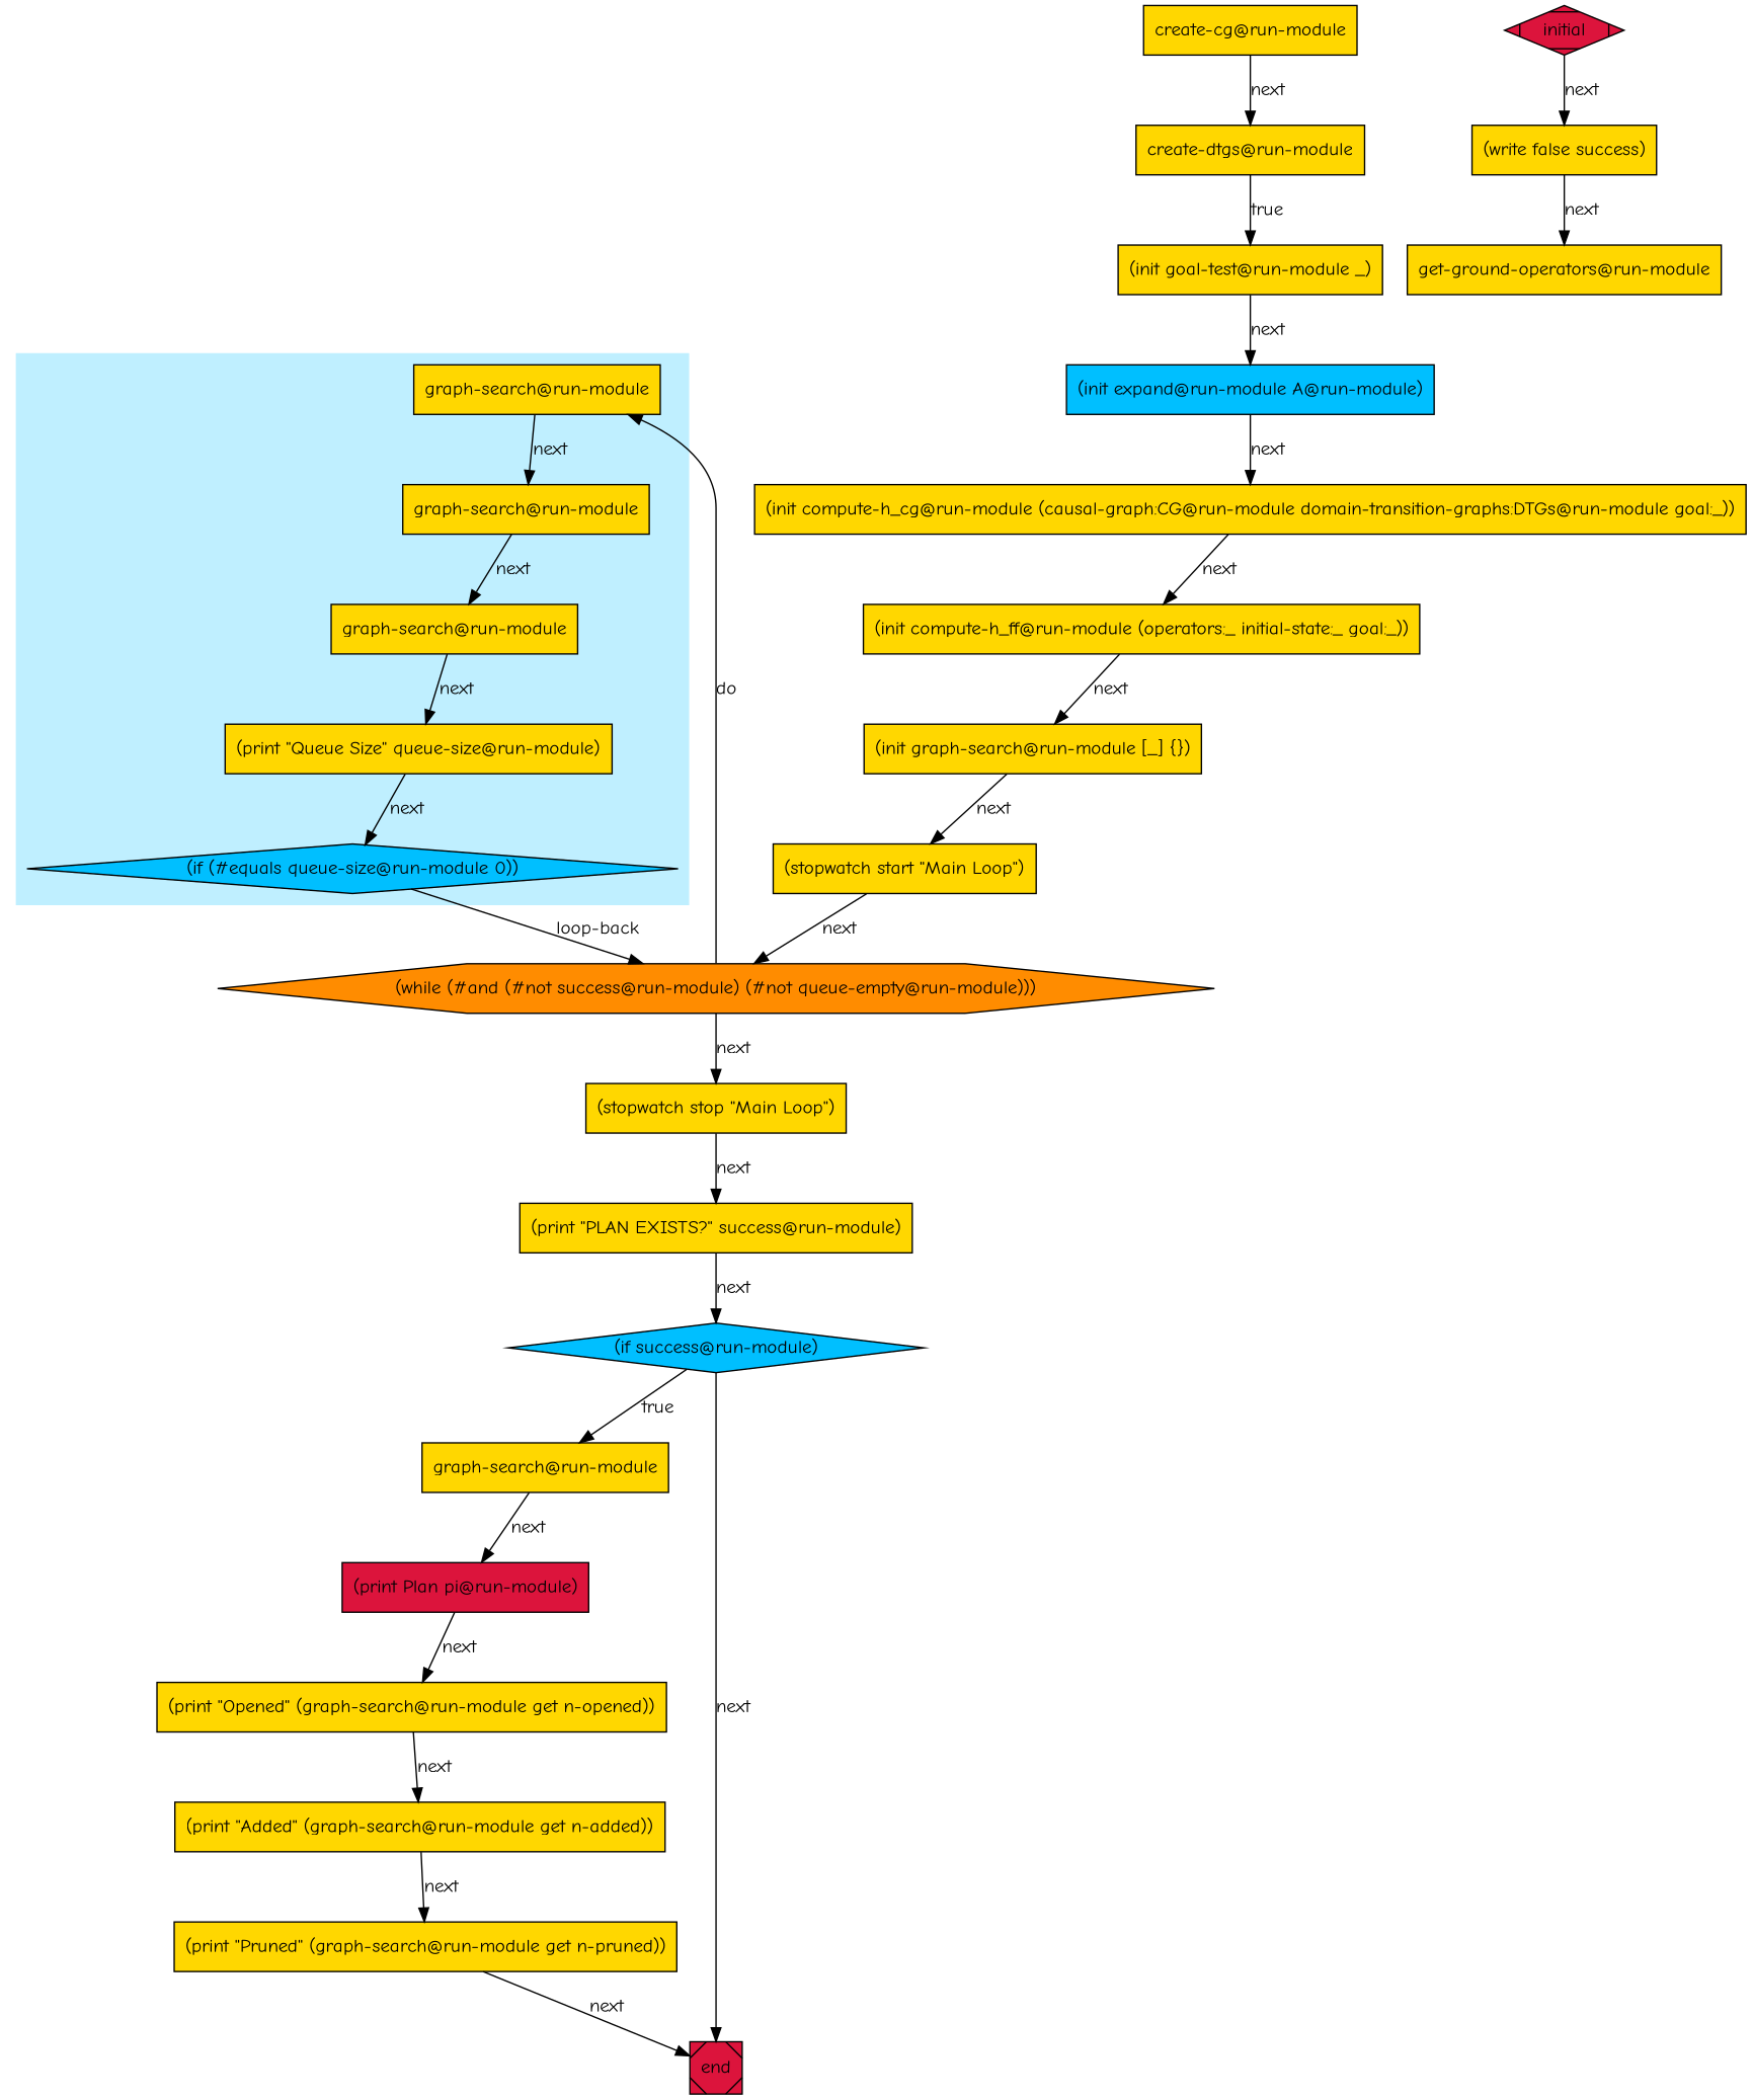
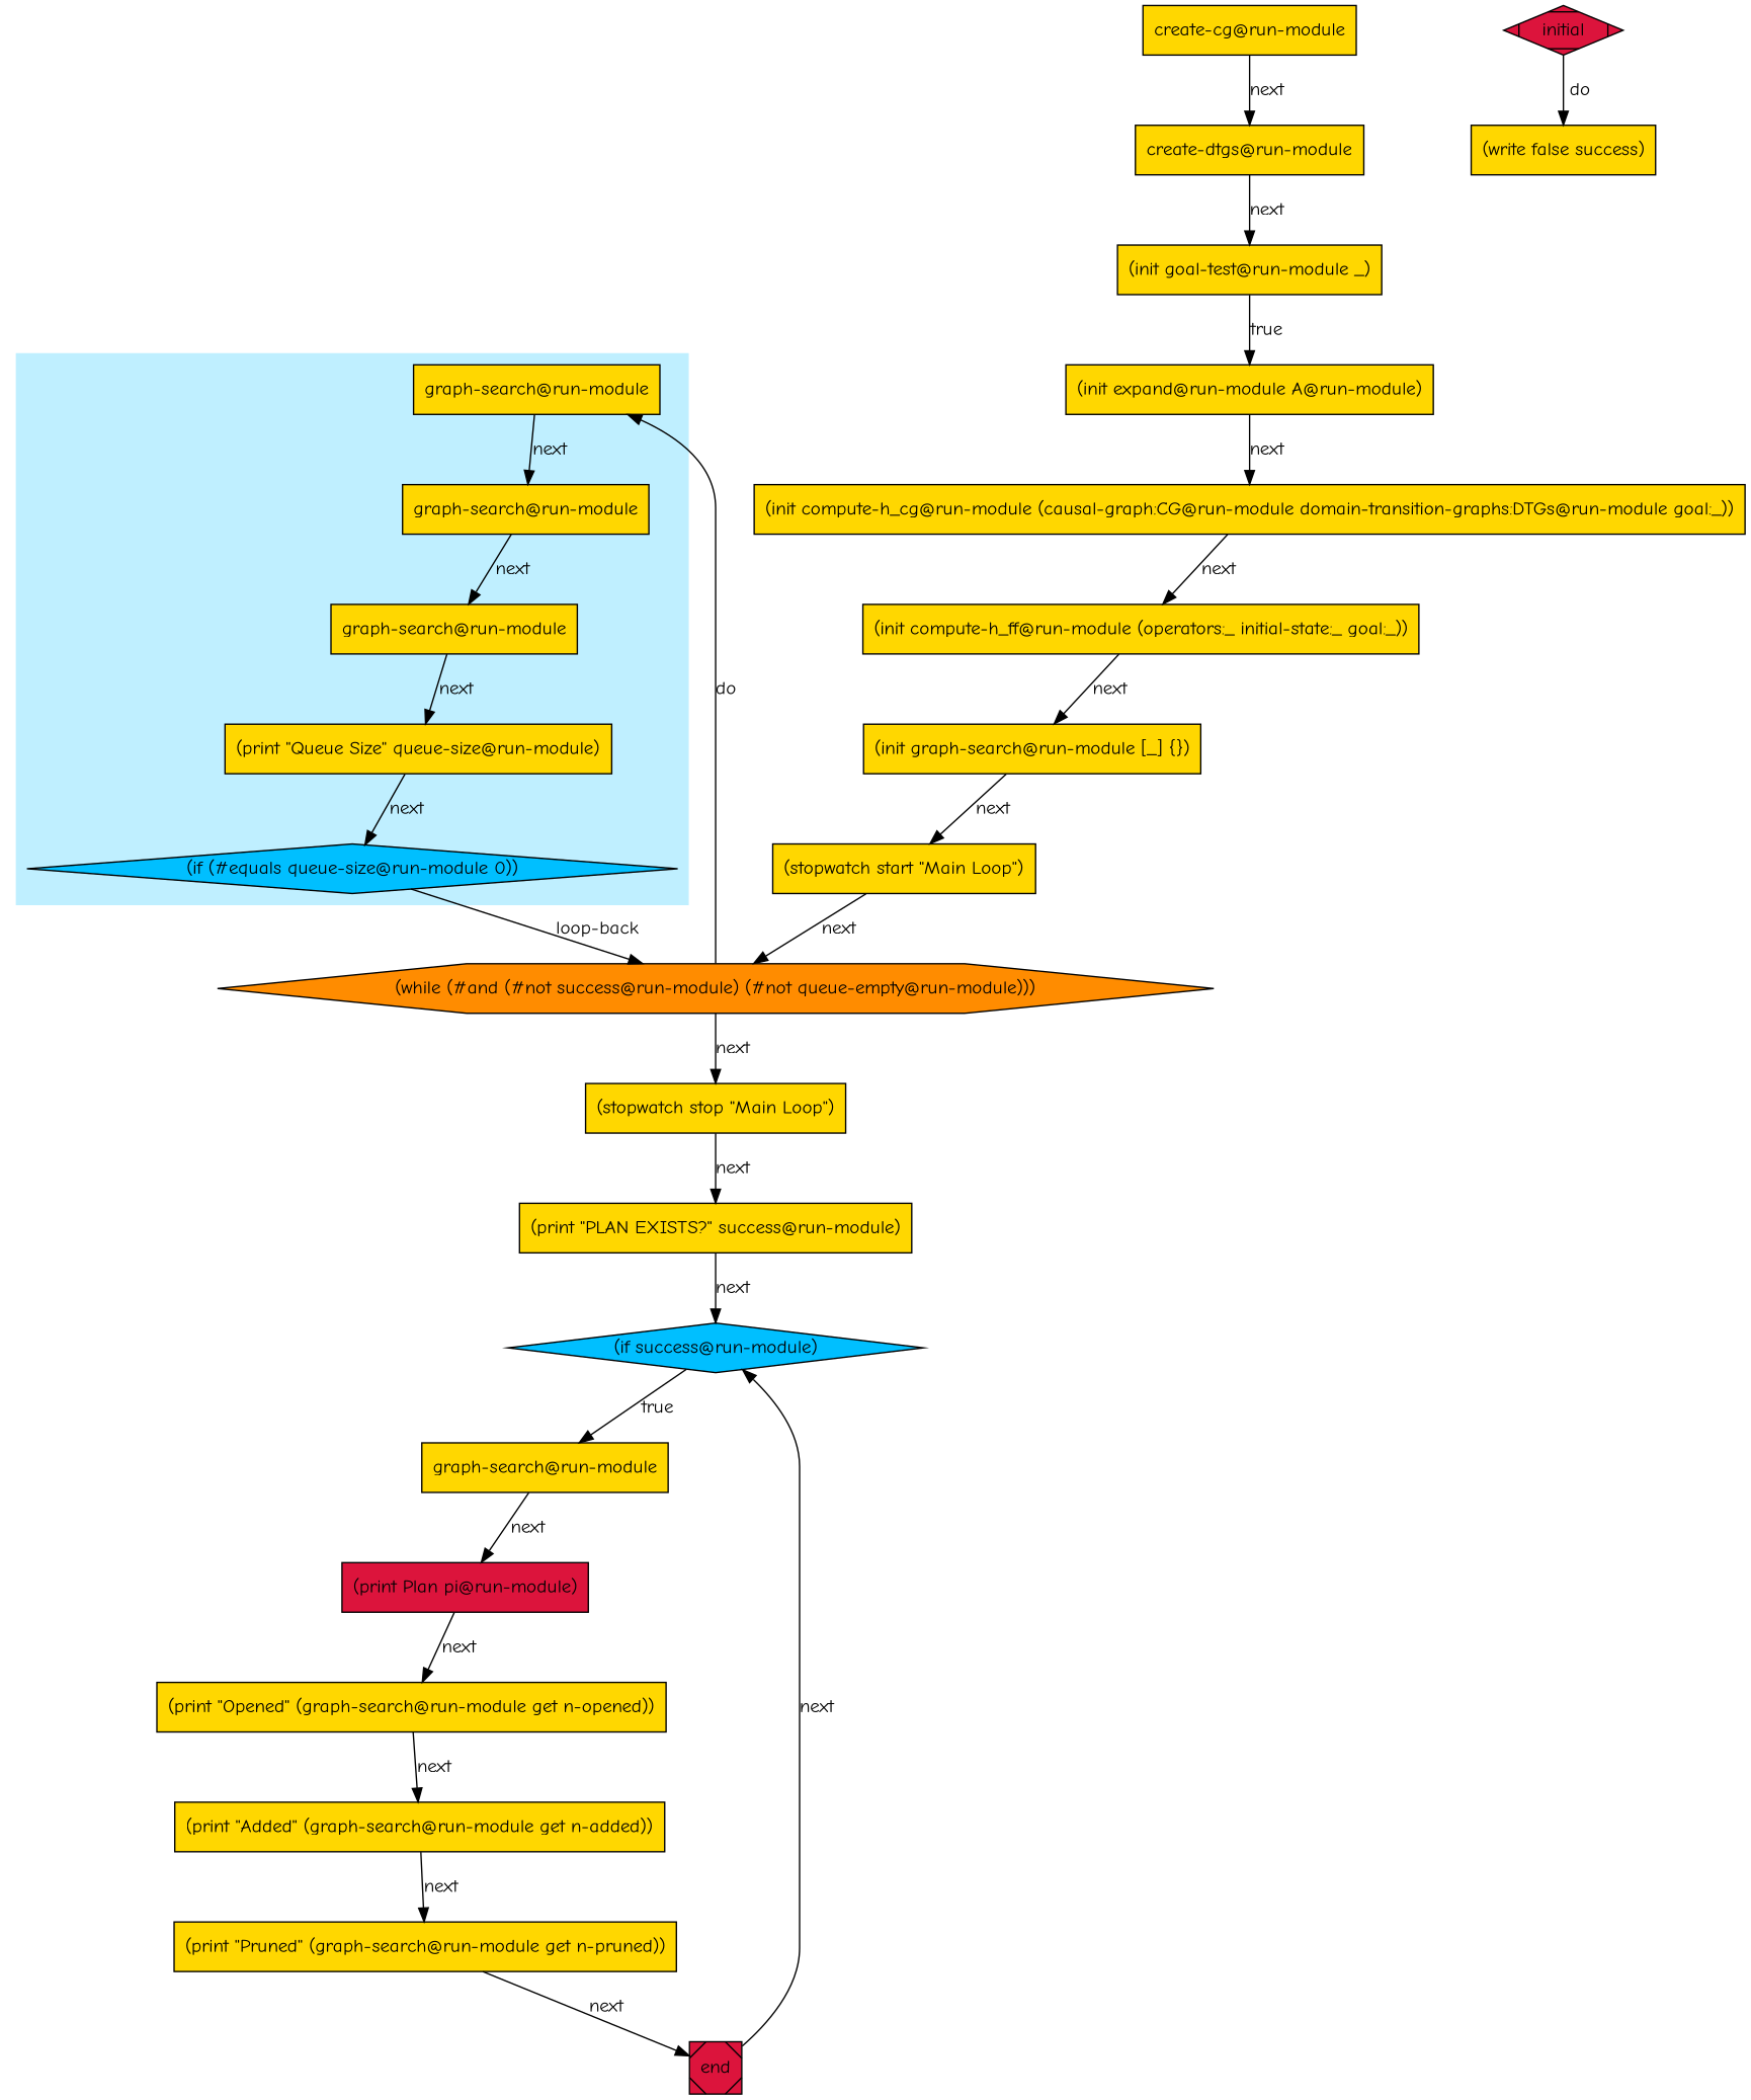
  digraph {
    fontname="Comic Neue"
    node [fillcolor=gold fontname="Comic Neue" shape=box style=filled]
    edge [fontname="Comic Neue"]
    n1 [label="graph-search@run-module"]
    n2 [label="graph-search@run-module"]
    n3 [label="graph-search@run-module"]
    n4 [label="(print \"Queue Size\" queue-size@run-module)"]
    n5 [fillcolor=deepskyblue label="(if (#equals queue-size@run-module 0))" shape=diamond]
    n6 [fillcolor=darkorange label="(while (#and (#not success@run-module) (#not queue-empty@run-module)))" shape=hexagon]
    n7 [fillcolor=crimson label=initial shape=Mdiamond]
    n8 [label="(write false success)"]
-   n9 [label="get-ground-operators@run-module"]
    n10 [label="create-cg@run-module"]
    n11 [label="create-dtgs@run-module"]
    n12 [label="(init goal-test@run-module _)"]
-   n13 [fillcolor=deepskyblue label="(init expand@run-module A@run-module)"]
+   n13 [label="(init expand@run-module A@run-module)"]
    n14 [label="(init compute-h_cg@run-module (causal-graph:CG@run-module domain-transition-graphs:DTGs@run-module goal:_))"]
    n15 [label="(init compute-h_ff@run-module (operators:_ initial-state:_ goal:_))"]
    n16 [label="(init graph-search@run-module [_] {})"]
    n17 [label="(stopwatch start \"Main Loop\")"]
    n18 [label="(stopwatch stop \"Main Loop\")"]
    n19 [label="(print \"PLAN EXISTS?\" success@run-module)"]
    n20 [fillcolor=deepskyblue label="(if success@run-module)" shape=diamond]
    n21 [label="graph-search@run-module"]
    n22 [fillcolor=crimson label=end shape=Msquare]
    n23 [fillcolor=crimson label="(print Plan pi@run-module)"]
    n24 [label="(print \"Opened\" (graph-search@run-module get n-opened))"]
    n25 [label="(print \"Added\" (graph-search@run-module get n-added))"]
    n26 [label="(print \"Pruned\" (graph-search@run-module get n-pruned))"]
    subgraph cluster_1 {
      color=lightblue1
      style=filled
      n1
      n2
      n3
      n4
      n5
    }
    n1 -> n2 [label=next]
    n2 -> n3 [label=next]
    n3 -> n4 [label=next]
    n4 -> n5 [label=next]
    n5 -> n6 [label="loop-back"]
    n6 -> n1 [label=do]
    n6 -> n18 [label=next]
-   n7 -> n8 [label=next]
-   n8 -> n9 [label=next]
+   n7 -> n8 [label=do]
    n10 -> n11 [label=next]
-   n11 -> n12 [label=true]
-   n12 -> n13 [label=next]
+   n11 -> n12 [label=next]
+   n12 -> n13 [label=true]
    n13 -> n14 [label=next]
    n14 -> n15 [label=next]
    n15 -> n16 [label=next]
    n16 -> n17 [label=next]
    n17 -> n6 [label=next]
    n18 -> n19 [label=next]
    n19 -> n20 [label=next]
    n20 -> n21 [label=true]
-   n20 -> n22 [label=next]
+   n22 -> n20 [label=next]
    n21 -> n23 [label=next]
    n23 -> n24 [label=next]
    n24 -> n25 [label=next]
    n25 -> n26 [label=next]
    n26 -> n22 [label=next]
  }
